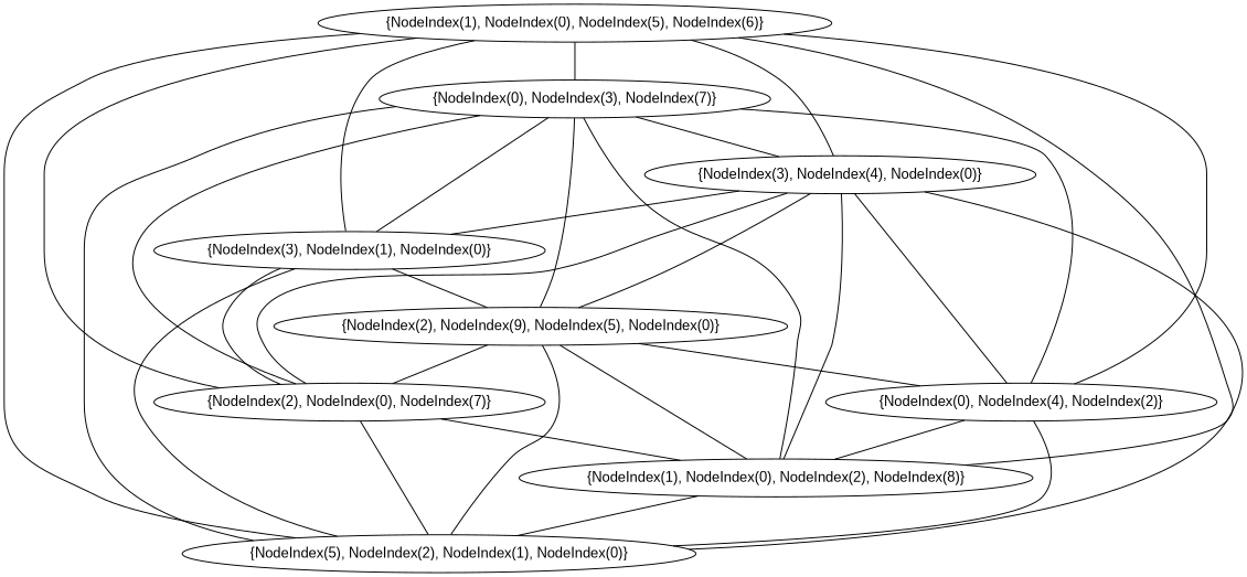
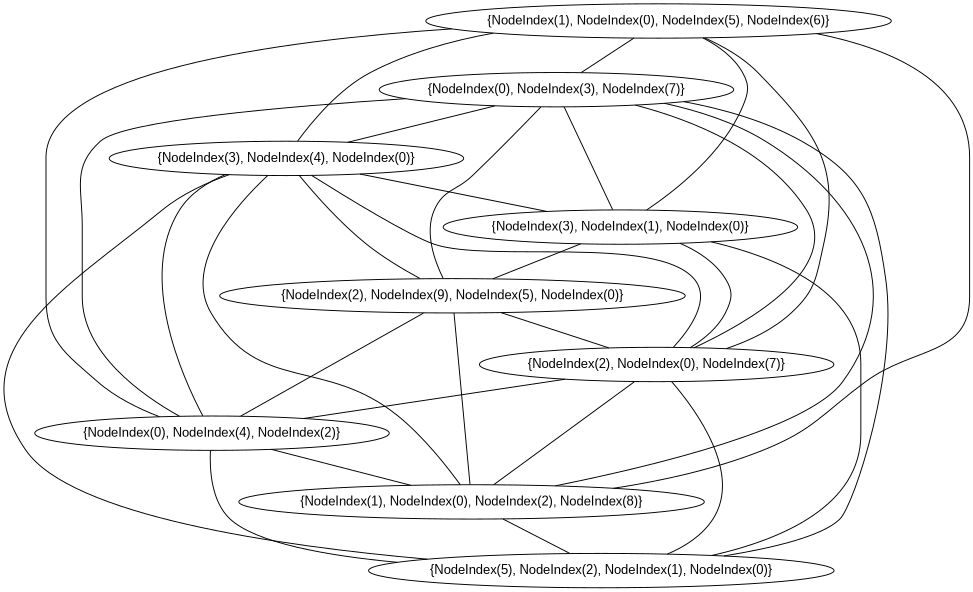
  graph {
    fontname="Liberation Sans"
    node [fontname="Liberation Sans"]
    edge [fontname="Liberation Sans"]
    n1 [label="{NodeIndex(5), NodeIndex(2), NodeIndex(1), NodeIndex(0)}"]
    n2 [label="{NodeIndex(1), NodeIndex(0), NodeIndex(2), NodeIndex(8)}"]
    n3 [label="{NodeIndex(0), NodeIndex(4), NodeIndex(2)}"]
    n4 [label="{NodeIndex(2), NodeIndex(0), NodeIndex(7)}"]
    n5 [label="{NodeIndex(2), NodeIndex(9), NodeIndex(5), NodeIndex(0)}"]
    n6 [label="{NodeIndex(3), NodeIndex(1), NodeIndex(0)}"]
    n7 [label="{NodeIndex(3), NodeIndex(4), NodeIndex(0)}"]
    n8 [label="{NodeIndex(0), NodeIndex(3), NodeIndex(7)}"]
    n9 [label="{NodeIndex(1), NodeIndex(0), NodeIndex(5), NodeIndex(6)}"]
    n2 -- n1
    n3 -- n1
    n3 -- n2
    n4 -- n1
    n4 -- n2
-   n5 -- n1
+   n4 -- n3
    n5 -- n2
    n5 -- n3
    n5 -- n4
    n6 -- n1
    n6 -- n4
    n6 -- n5
    n7 -- n1
    n7 -- n2
    n7 -- n3
    n7 -- n4
    n7 -- n5
    n7 -- n6
    n8 -- n1
    n8 -- n2
    n8 -- n3
    n8 -- n4
    n8 -- n5
    n8 -- n6
    n8 -- n7
-   n9 -- n1
    n9 -- n2
    n9 -- n3
    n9 -- n4
    n9 -- n6
    n9 -- n7
    n9 -- n8
  }
